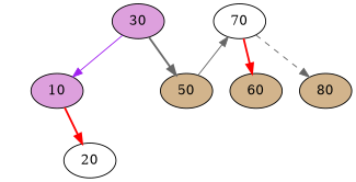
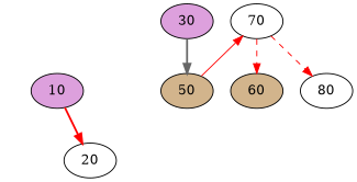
  digraph {
    node [style=filled]
    edge [style=invis]
    x3 [style=invis width=.1]
    20 [fillcolor=white]
    x2 [style=invis width=.1]
    10 [fillcolor=plum]
    60 [fillcolor=tan]
-   80 [fillcolor=tan]
+   80 [fillcolor=white]
    30 [fillcolor=plum]
    70 [fillcolor=white]
    50 [fillcolor=tan]
    x1 [style=invis width=.1]
    subgraph sub_1 {
      rank=same
      x3
      20
    }
    subgraph sub_2 {
      rank=same
      x2
      10
    }
    subgraph sub_3 {
      rank=same
      60
      80
    }
    subgraph sub_4 {
      rank=same
      30
      70
    }
    x3 -> 20
    10 -> x3
    10 -> 20 [color=red style=bold]
    10 -> x2
    60 -> 80
    30 -> x2
-   30 -> 10 [color=purple style=solid]
    30 -> 70
    30 -> 50 [color=gray40 style=bold]
-   70 -> 60 [color=red style=bold]
-   70 -> 80 [color=gray40 style=dashed]
-   50 -> 70 [color=gray40 style=solid]
+   70 -> 60 [color=red style=dashed]
+   70 -> 80 [color=red style=dashed]
+   50 -> 70 [color=red style=solid]
  }
